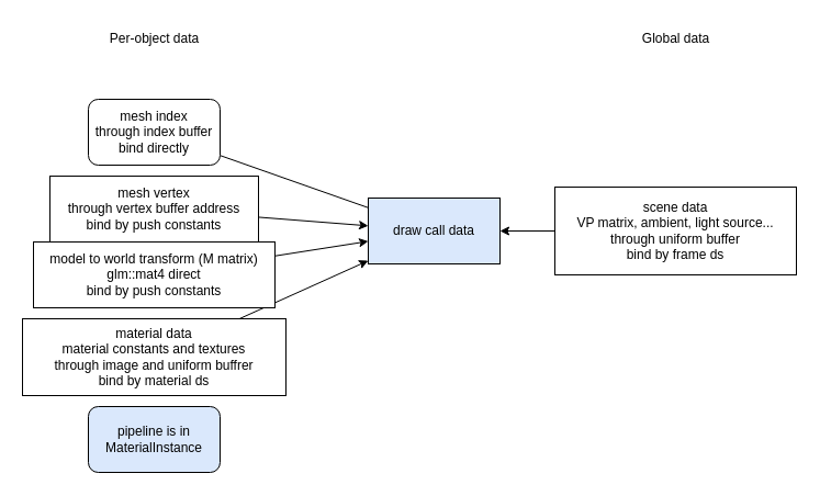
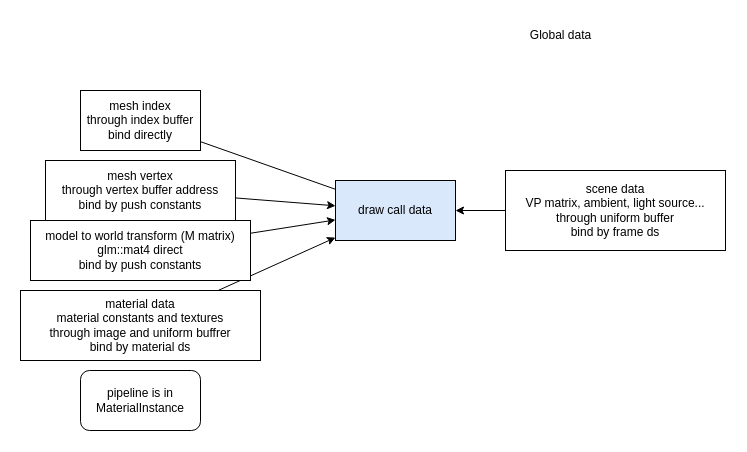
  <mxCell id="0" />
  <mxCell id="1" parent="0" />
  <mxCell id="2" value="draw call data" style="whiteSpace=wrap;html=1;fillColor=#dae8fc;" parent="1" vertex="1"><mxGeometry x="335" y="180" width="120" height="60" as="geometry" /></mxCell>
  <mxCell id="3" style="edgeStyle=none;html=1;" parent="1" source="4" target="2" edge="1"><mxGeometry relative="1" as="geometry" /></mxCell>
  <mxCell id="4" value="scene data&lt;br&gt;VP matrix, ambient, light source...&lt;br&gt;through uniform buffer&lt;br&gt;bind by frame ds" style="whiteSpace=wrap;html=1;" parent="1" vertex="1"><mxGeometry x="505" y="170" width="220" height="80" as="geometry" /></mxCell>
- <mxCell id="5" value="pipeline is in&lt;br&gt;MaterialInstance" style="rounded=1;whiteSpace=wrap;html=1;fillColor=#dae8fc;" parent="1" vertex="1"><mxGeometry x="80" y="370" width="120" height="60" as="geometry" /></mxCell>
+ <mxCell id="5" value="pipeline is in&lt;br&gt;MaterialInstance" style="rounded=1;whiteSpace=wrap;html=1;" parent="1" vertex="1"><mxGeometry x="80" y="370" width="120" height="60" as="geometry" /></mxCell>
  <mxCell id="6" style="edgeStyle=none;html=1;" parent="1" source="7" target="2" edge="1"><mxGeometry relative="1" as="geometry" /></mxCell>
  <mxCell id="7" value="material data&lt;br&gt;material constants and textures&lt;br&gt;through image and uniform buffrer&lt;br&gt;bind by material ds" style="whiteSpace=wrap;html=1;" parent="1" vertex="1"><mxGeometry x="20" y="290" width="240" height="70" as="geometry" /></mxCell>
  <mxCell id="8" style="edgeStyle=none;html=1;endArrow=none;" parent="1" source="9" target="2" edge="1"><mxGeometry relative="1" as="geometry" /></mxCell>
- <mxCell id="9" value="mesh index&lt;br&gt;through index buffer&lt;br&gt;bind directly" style="whiteSpace=wrap;html=1;rounded=1;" parent="1" vertex="1"><mxGeometry x="80" y="90" width="120" height="60" as="geometry" /></mxCell>
+ <mxCell id="9" value="mesh index&lt;br&gt;through index buffer&lt;br&gt;bind directly" style="whiteSpace=wrap;html=1;" parent="1" vertex="1"><mxGeometry x="80" y="90" width="120" height="60" as="geometry" /></mxCell>
  <mxCell id="10" style="edgeStyle=none;html=1;" parent="1" source="11" target="2" edge="1"><mxGeometry relative="1" as="geometry" /></mxCell>
  <mxCell id="11" value="mesh vertex&lt;br&gt;through vertex buffer address&lt;br&gt;bind by push constants" style="whiteSpace=wrap;html=1;" parent="1" vertex="1"><mxGeometry x="45" y="160" width="190" height="60" as="geometry" /></mxCell>
  <mxCell id="12" style="edgeStyle=none;html=1;" parent="1" source="13" target="2" edge="1"><mxGeometry relative="1" as="geometry" /></mxCell>
  <mxCell id="13" value="model to world transform (M matrix)&lt;br&gt;glm::mat4 direct&lt;br&gt;bind by push constants" style="whiteSpace=wrap;html=1;" parent="1" vertex="1"><mxGeometry x="30" y="220" width="220" height="60" as="geometry" /></mxCell>
- <mxCell id="14" value="Per-object data" style="text;html=1;align=center;verticalAlign=middle;resizable=0;points=[];autosize=1;strokeColor=none;fillColor=none;" parent="1" vertex="1"><mxGeometry x="90" y="20" width="100" height="30" as="geometry" /></mxCell>
- <mxCell id="15" value="Global data" style="text;html=1;align=center;verticalAlign=middle;resizable=0;points=[];autosize=1;strokeColor=none;fillColor=none;" parent="1" vertex="1"><mxGeometry x="575" y="20" width="80" height="30" as="geometry" /></mxCell>
+ <mxCell id="15" value="Global data" style="text;html=1;align=center;verticalAlign=middle;resizable=0;points=[];autosize=1;strokeColor=none;fillColor=none;" parent="1" vertex="1"><mxGeometry x="520" y="20" width="80" height="30" as="geometry" /></mxCell>
